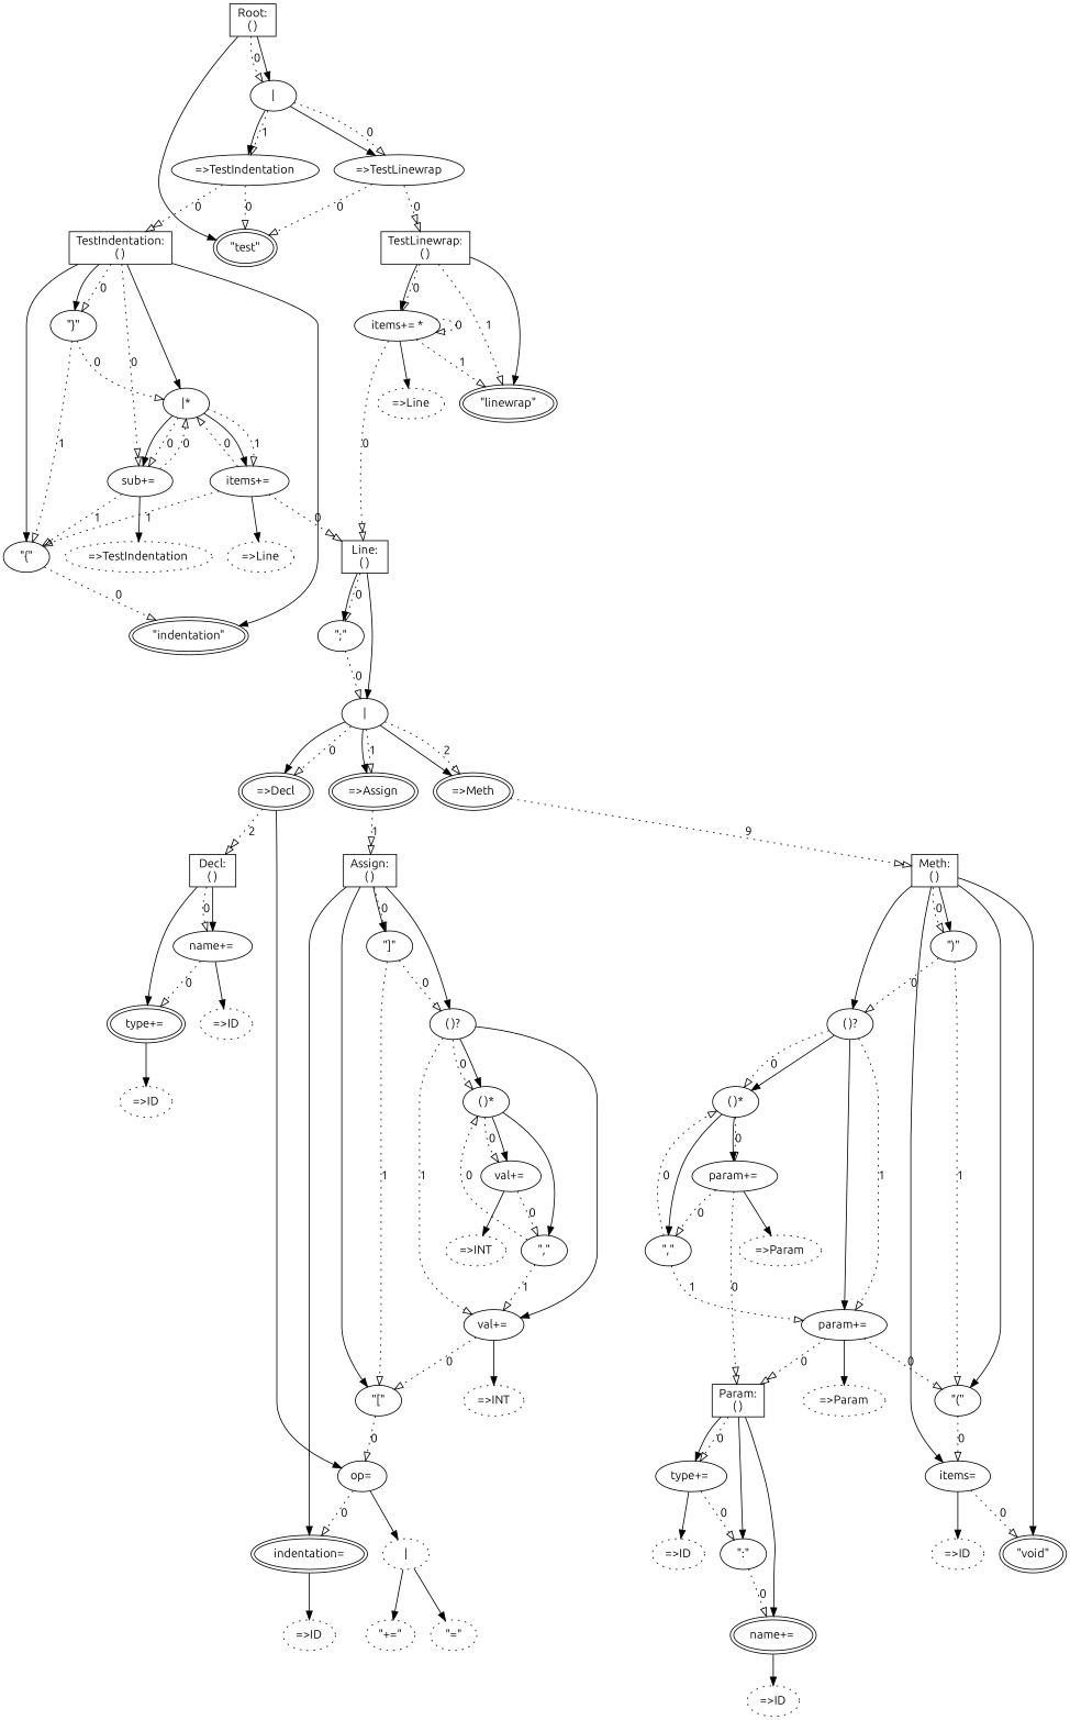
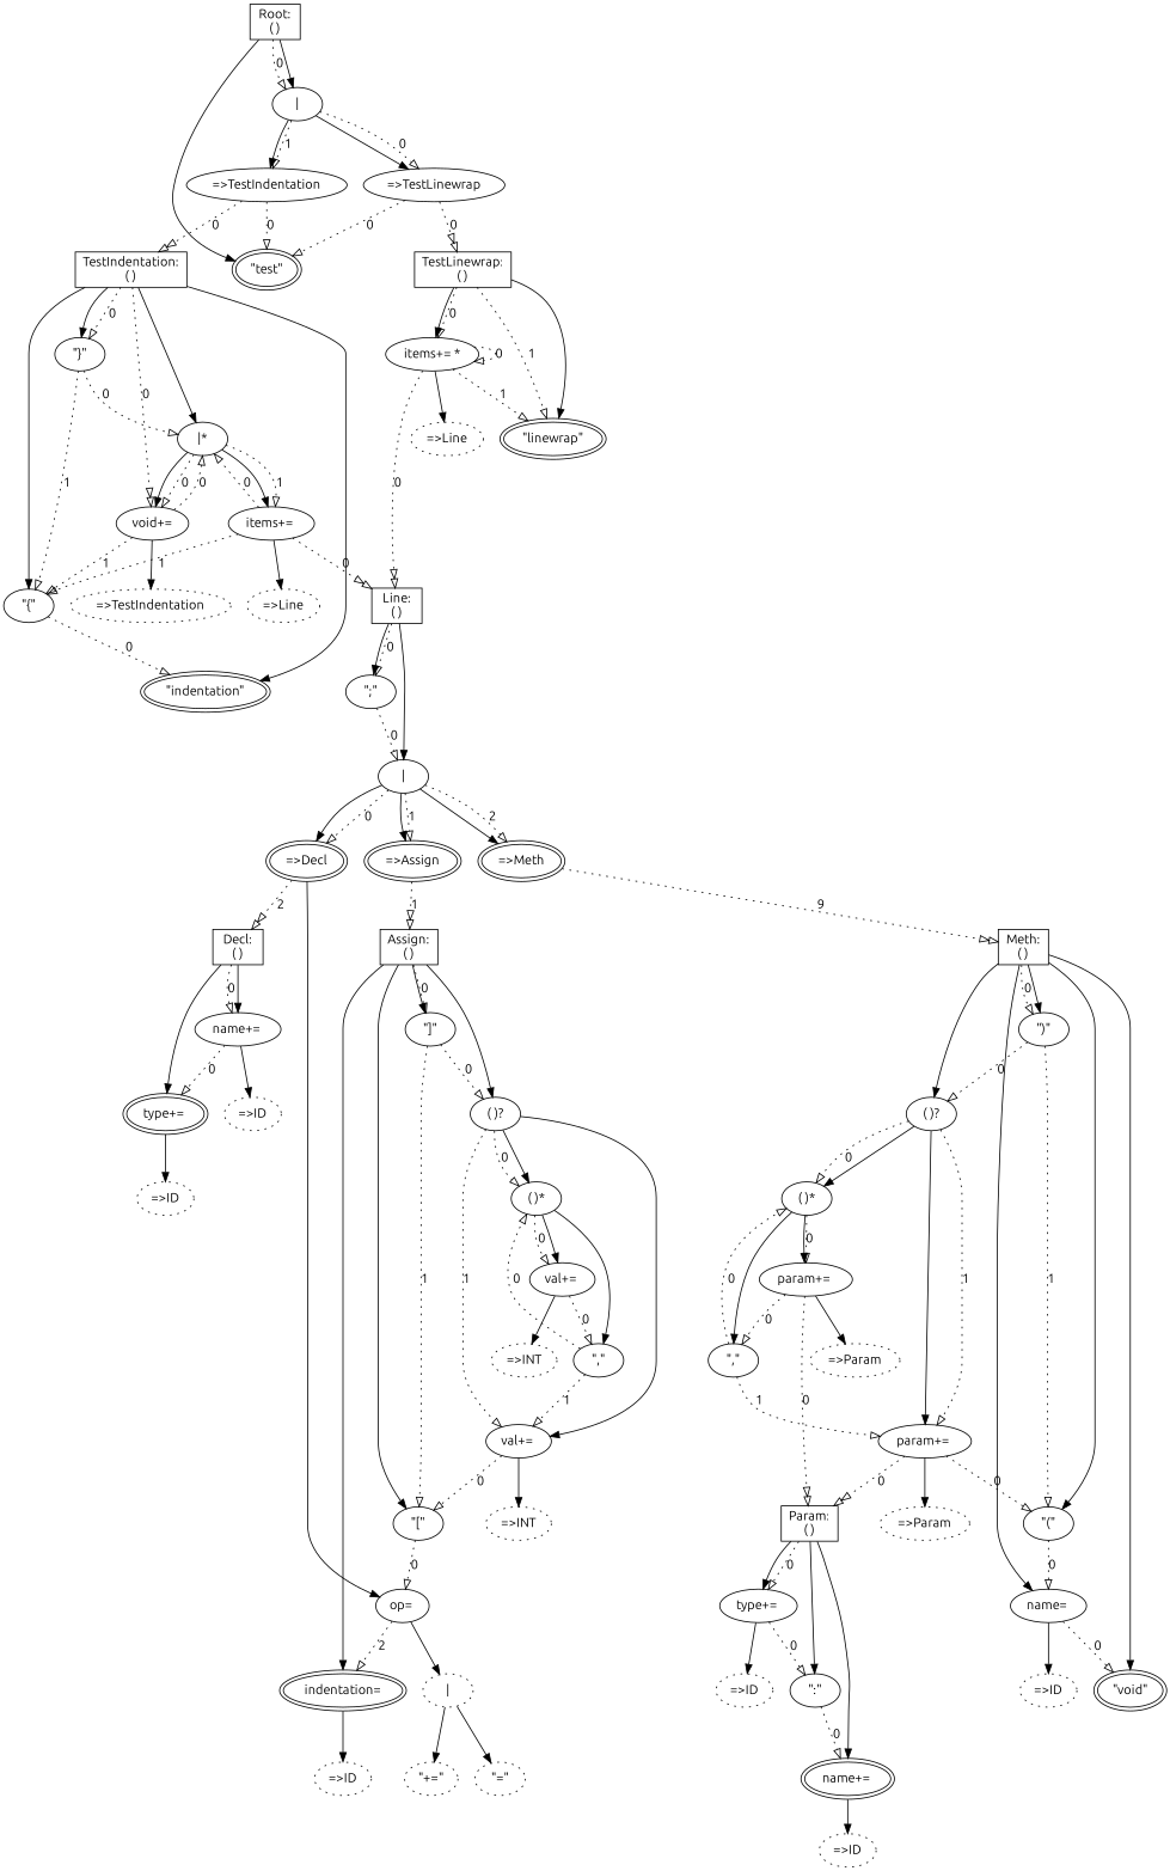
  digraph {
    fontname=Ubuntu
    node [fontname=Ubuntu]
    edge [fontname=Ubuntu style=dotted]
    n1 [label="Root:\n( )" shape=record]
    n2 [label="\"test\"" peripheries=2]
    n3 [label="\|"]
    n4 [label="=>TestLinewrap"]
    n5 [label="=>TestIndentation"]
    n6 [label="TestLinewrap:\n( )" shape=record]
    n7 [label="TestIndentation:\n( )" shape=record]
    n8 [label="\"linewrap\"" peripheries=2]
    n9 [label="items+= *"]
    n10 [label="\"indentation\"" peripheries=2]
    n11 [label="\"{\""]
    n12 [label="\|*"]
    n13 [label="\"}\""]
-   n14 [label="sub+= "]
+   n14 [label="void+="]
    n15 [label="Line:\n( )" shape=record]
    n16 [label="\|"]
    n17 [label="\";\""]
    n18 [label="=>Decl" peripheries=2]
    n19 [label="=>Assign" peripheries=2]
    n20 [label="=>Meth" peripheries=2]
    n21 [label="Decl:\n( )" shape=record]
    n22 [label="op= "]
    n23 [label="Assign:\n( )" shape=record]
    n24 [label="Meth:\n( )" shape=record]
    n25 [label="type+= " peripheries=2]
    n26 [label="name+= "]
    n27 [label="indentation=" peripheries=2]
    n28 [label="\"[\""]
    n29 [label="( )?"]
    n30 [label="\"]\""]
    n31 [label="\"void\"" peripheries=2]
-   n32 [label="items="]
+   n32 [label="name= "]
    n33 [label="\"(\""]
    n34 [label="( )?"]
    n35 [label="\")\""]
    n36 [label="=>ID" style=dotted]
    n37 [label="=>ID" style=dotted]
    n38 [label="=>ID" style=dotted]
    n39 [label="\|" style=dotted]
    n40 [label="val+= "]
    n41 [label="( )*"]
    n42 [label="\"=\"" style=dotted]
    n43 [label="\"+=\"" style=dotted]
    n44 [label="=>INT" style=dotted]
    n45 [label="\",\""]
    n46 [label="val+= "]
    n47 [label="=>INT" style=dotted]
    n48 [label="=>ID" style=dotted]
    n49 [label="param+= "]
    n50 [label="( )*"]
    n51 [label="=>Param" style=dotted]
    n52 [label="Param:\n( )" shape=record]
    n53 [label="\",\""]
    n54 [label="param+= "]
    n55 [label="name+= " peripheries=2]
    n56 [label="\":\""]
    n57 [label="type+= "]
    n58 [label="=>Param" style=dotted]
    n59 [label="=>ID" style=dotted]
    n60 [label="=>ID" style=dotted]
    n61 [label="=>Line" style=dotted]
    n62 [label="items+= "]
    n63 [label="=>TestIndentation" style=dotted]
    n64 [label="=>Line" style=dotted]
    n1 -> n2 [style=""]
    n1 -> n3 [style=""]
    n1 -> n3 [arrowhead=onormal label=0]
    n3 -> n4 [style=""]
    n3 -> n4 [arrowhead=onormal label=0]
    n3 -> n5 [style=""]
    n3 -> n5 [arrowhead=onormal label=1]
    n4 -> n2 [arrowhead=onormal arrowtail=odot label=0]
    n4 -> n6 [arrowhead=onormalonormal label=0]
    n5 -> n2 [arrowhead=onormal arrowtail=odot label=0]
    n5 -> n7 [arrowhead=onormalonormal label=0]
    n6 -> n8 [style=""]
    n6 -> n8 [arrowhead=onormal label=1]
    n6 -> n9 [style=""]
    n6 -> n9 [arrowhead=onormal label=0]
    n7 -> n10 [style=""]
    n7 -> n11 [style=""]
    n7 -> n12 [style=""]
    n7 -> n13 [style=""]
    n7 -> n13 [arrowhead=onormal label=0]
    n7 -> n14 [arrowhead=onormalonormal label=0]
    n9 -> n8 [arrowhead=onormal arrowtail=odot label=1]
    n9 -> n9 [arrowhead=onormal arrowtail=odot label=0]
    n9 -> n15 [arrowhead=onormalonormal label=0]
    n9 -> n61 [style=""]
    n11 -> n10 [arrowhead=onormal label=0]
    n12 -> n14 [style=""]
    n12 -> n14 [arrowhead=onormal label=0]
    n12 -> n62 [style=""]
    n12 -> n62 [arrowhead=onormal label=1]
    n13 -> n11 [arrowhead=onormal label=1]
    n13 -> n12 [arrowhead=onormal label=0]
    n14 -> n11 [arrowhead=onormal arrowtail=odot label=1]
    n14 -> n12 [arrowhead=onormal arrowtail=odot label=0]
    n14 -> n63 [style=""]
    n15 -> n16 [style=""]
    n15 -> n17 [style=""]
    n15 -> n17 [arrowhead=onormal label=0]
    n16 -> n18 [style=""]
    n16 -> n18 [arrowhead=onormal label=0]
    n16 -> n19 [style=""]
    n16 -> n19 [arrowhead=onormal label=1]
    n16 -> n20 [style=""]
    n16 -> n20 [arrowhead=onormal label=2]
    n17 -> n16 [arrowhead=onormal label=0]
    n18 -> n21 [arrowhead=onormalonormal label=2]
    n18 -> n22 [style=""]
    n19 -> n23 [arrowhead=onormalonormal label=1]
    n20 -> n24 [arrowhead=onormalonormal label=9]
    n21 -> n25 [style=""]
    n21 -> n26 [style=""]
    n21 -> n26 [arrowhead=onormal label=0]
-   n22 -> n27 [arrowhead=onormal label=0]
+   n22 -> n27 [arrowhead=onormal label=2]
    n22 -> n39 [style=""]
    n23 -> n27 [style=""]
    n23 -> n28 [style=""]
    n23 -> n29 [style=""]
    n23 -> n30 [style=""]
    n23 -> n30 [arrowhead=onormal label=0]
    n24 -> n31 [style=""]
    n24 -> n32 [style=""]
    n24 -> n33 [style=""]
    n24 -> n34 [style=""]
    n24 -> n35 [style=""]
    n24 -> n35 [arrowhead=onormal label=0]
    n25 -> n36 [style=""]
    n26 -> n25 [arrowhead=onormal label=0]
    n26 -> n37 [style=""]
    n27 -> n38 [style=""]
    n28 -> n22 [arrowhead=onormal label=0]
    n29 -> n40 [style=""]
    n29 -> n40 [arrowhead=onormal label=1]
    n29 -> n41 [style=""]
    n29 -> n41 [arrowhead=onormal label=0]
    n30 -> n28 [arrowhead=onormal label=1]
    n30 -> n29 [arrowhead=onormal label=0]
    n32 -> n31 [arrowhead=onormal label=0]
    n32 -> n48 [style=""]
    n33 -> n32 [arrowhead=onormal label=0]
    n34 -> n49 [style=""]
    n34 -> n49 [arrowhead=onormal label=1]
    n34 -> n50 [style=""]
    n34 -> n50 [arrowhead=onormal label=0]
    n35 -> n33 [arrowhead=onormal label=1]
    n35 -> n34 [arrowhead=onormal label=0]
    n39 -> n42 [style=""]
    n39 -> n43 [style=""]
    n40 -> n28 [arrowhead=onormal label=0]
    n40 -> n44 [style=""]
    n41 -> n45 [style=""]
    n41 -> n46 [style=""]
    n41 -> n46 [arrowhead=onormal label=0]
    n45 -> n40 [arrowhead=onormal label=1]
    n45 -> n41 [arrowhead=onormal label=0]
    n46 -> n45 [arrowhead=onormal label=0]
    n46 -> n47 [style=""]
    n49 -> n33 [arrowhead=onormal arrowtail=odot label=0]
    n49 -> n51 [style=""]
    n49 -> n52 [arrowhead=onormalonormal label=0]
    n50 -> n53 [style=""]
    n50 -> n54 [style=""]
    n50 -> n54 [arrowhead=onormal label=0]
    n52 -> n55 [style=""]
    n52 -> n56 [style=""]
    n52 -> n57 [style=""]
    n52 -> n57 [arrowhead=onormal label=0]
    n53 -> n49 [arrowhead=onormal label=1]
    n53 -> n50 [arrowhead=onormal label=0]
    n54 -> n52 [arrowhead=onormalonormal label=0]
    n54 -> n53 [arrowhead=onormal arrowtail=odot label=0]
    n54 -> n58 [style=""]
    n55 -> n59 [style=""]
    n56 -> n55 [arrowhead=onormal label=0]
    n57 -> n56 [arrowhead=onormal label=0]
    n57 -> n60 [style=""]
    n62 -> n11 [arrowhead=onormal arrowtail=odot label=1]
    n62 -> n12 [arrowhead=onormal arrowtail=odot label=0]
    n62 -> n15 [arrowhead=onormalonormal label=0]
    n62 -> n64 [style=""]
  }
